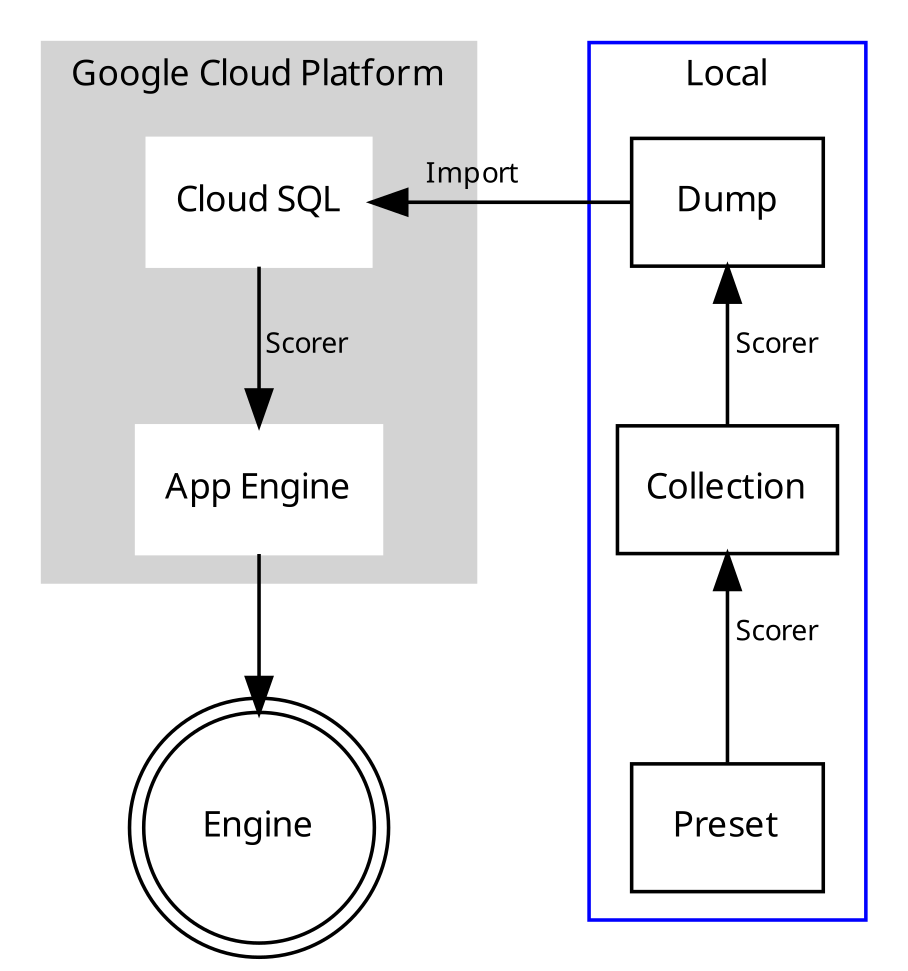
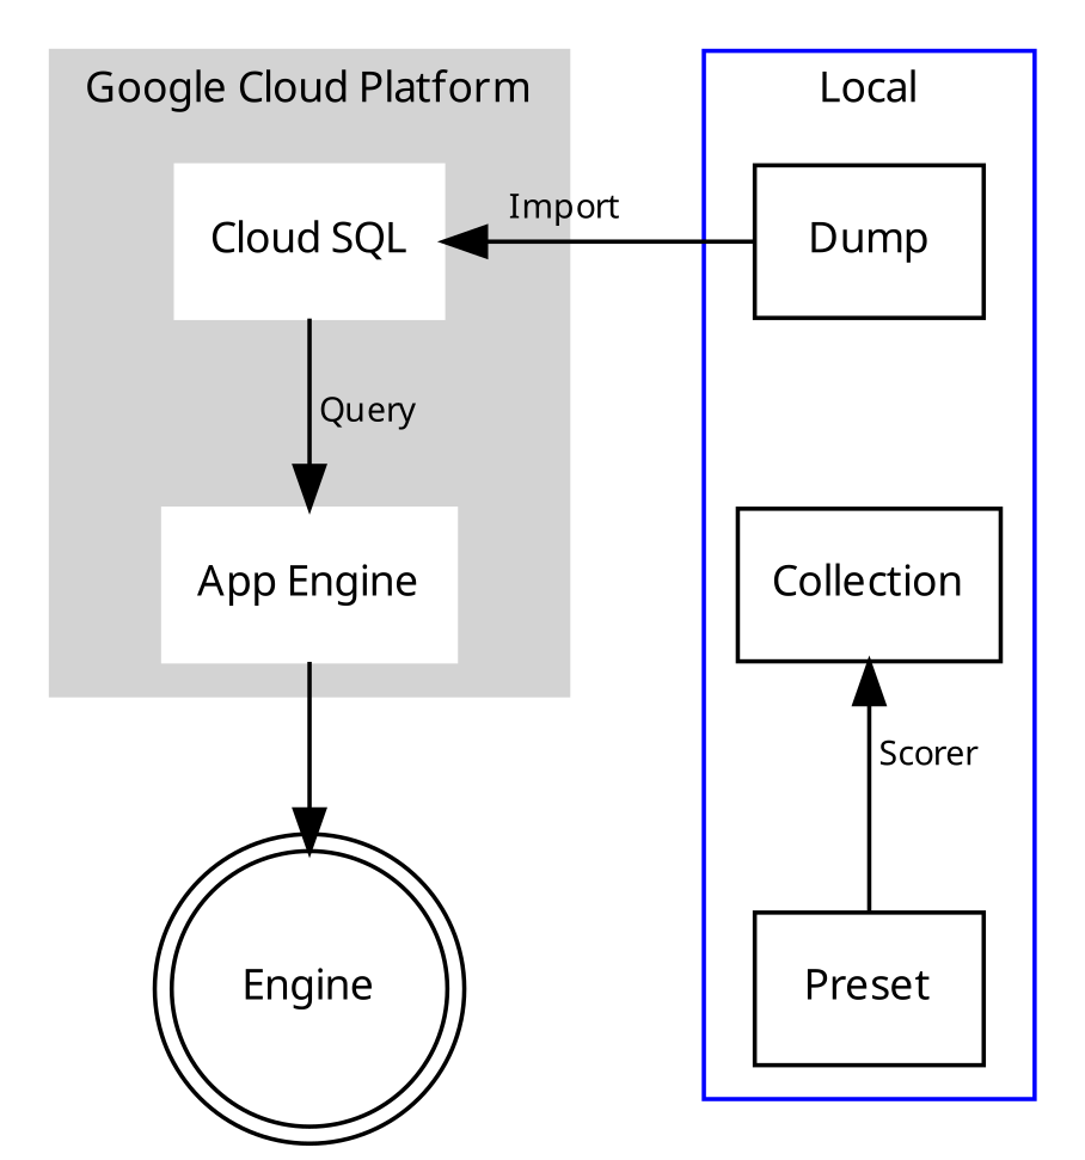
  digraph {
    compound=true
    fontname=Verdana
    fontsize=10
    newrank=true
    node [fontname=Verdana fontsize=10 shape=rect]
    edge [fontname=Verdana fontsize=8]
    "Cloud SQL" [color=white style=filled]
    Dump
    Collection
    "App Engine" [color=white style=filled]
    Preset
    n6 [label=Engine shape=doublecircle]
    subgraph sub_1 {
      rank=same
      "Cloud SQL"
      Dump
    }
    subgraph sub_2 {
      rank=same
      Collection
      "App Engine"
    }
    subgraph sub_3 {
      rank=same
      Preset
      n6
    }
    subgraph cluster_4 {
      color=blue
      label=Local
      Dump
      Collection
      Preset
    }
    subgraph cluster_5 {
      color=lightgrey
      label="Google Cloud Platform"
      style=filled
      "Cloud SQL"
      "App Engine"
    }
-   "Cloud SQL" -> "App Engine" [label=" Scorer"]
+   "Cloud SQL" -> "App Engine" [label=" Query"]
    Dump -> "Cloud SQL" [label="   Import          "]
-   Collection -> Dump [label=" Scorer"]
    "App Engine" -> n6
    Preset -> Collection [label=" Scorer"]
  }
